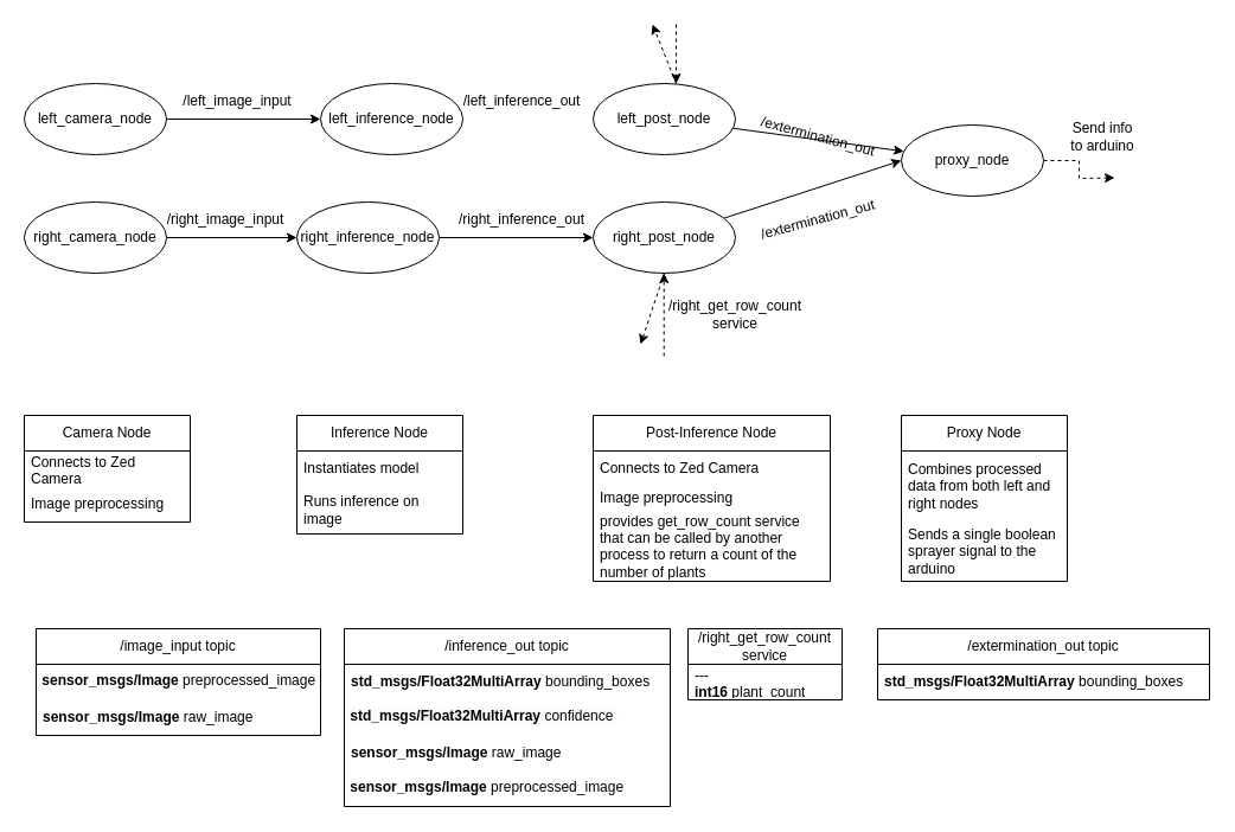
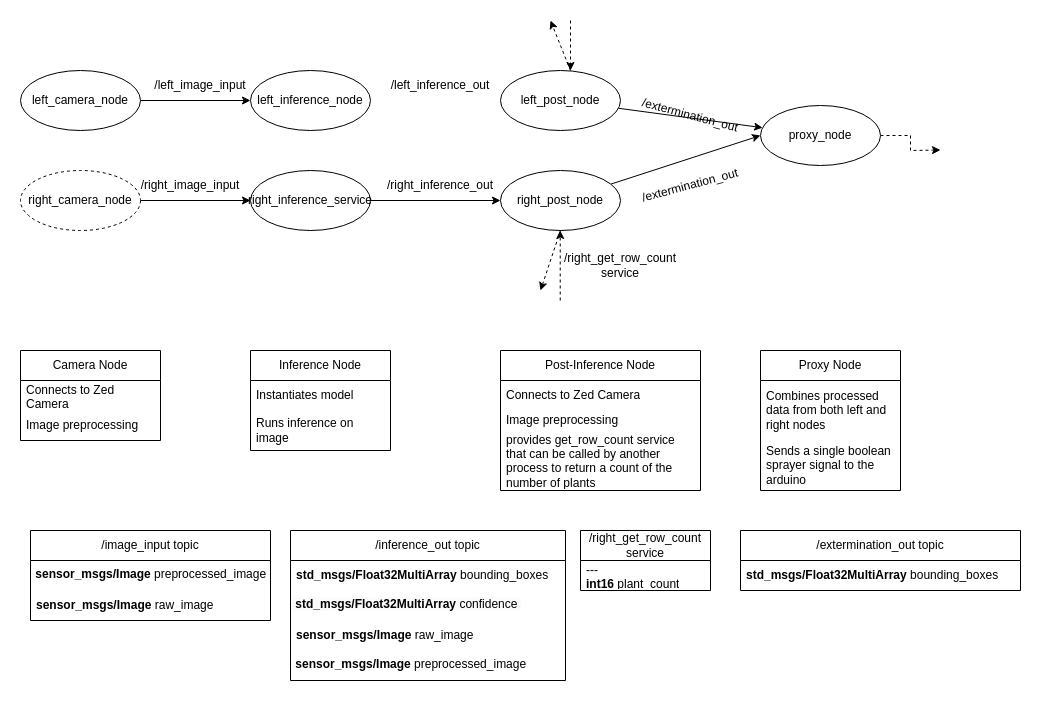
  <mxCell id="0" />
  <mxCell id="1" parent="0" />
  <mxCell id="2" style="edgeStyle=orthogonalEdgeStyle;rounded=0;orthogonalLoop=1;jettySize=auto;html=1;entryX=0;entryY=0.5;entryDx=0;entryDy=0;" edge="1" parent="1" source="3" target="6"><mxGeometry relative="1" as="geometry" /></mxCell>
  <mxCell id="3" value="left_camera_node" style="ellipse;whiteSpace=wrap;html=1;" vertex="1" parent="1"><mxGeometry y="70" width="120" height="60" as="geometry" x="20" /></mxCell>
  <mxCell id="4" style="edgeStyle=orthogonalEdgeStyle;rounded=0;orthogonalLoop=1;jettySize=auto;html=1;entryX=0;entryY=0.5;entryDx=0;entryDy=0;" edge="1" parent="1" source="5" target="12"><mxGeometry relative="1" as="geometry" /></mxCell>
- <mxCell id="5" value="right_camera_node" style="ellipse;whiteSpace=wrap;html=1;" vertex="1" parent="1"><mxGeometry y="170" width="120" height="60" as="geometry" x="20" /></mxCell>
- <mxCell id="6" value="left_inference_node" style="ellipse;whiteSpace=wrap;html=1;" vertex="1" parent="1"><mxGeometry x="270" y="70" width="120" height="60" as="geometry" /></mxCell>
+ <mxCell id="5" value="right_camera_node" style="ellipse;whiteSpace=wrap;html=1;dashed=1;" vertex="1" parent="1"><mxGeometry y="170" width="120" height="60" as="geometry" x="20" /></mxCell>
+ <mxCell id="6" value="left_inference_node" style="ellipse;whiteSpace=wrap;html=1;" vertex="1" parent="1"><mxGeometry x="250" y="70" width="120" height="60" as="geometry" /></mxCell>
  <mxCell id="7" style="rounded=0;orthogonalLoop=1;jettySize=auto;html=1;" edge="1" parent="1" source="8" target="10"><mxGeometry relative="1" as="geometry" /></mxCell>
  <mxCell id="8" value="left_post_node" style="ellipse;whiteSpace=wrap;html=1;" vertex="1" parent="1"><mxGeometry x="500" y="70" width="120" height="60" as="geometry" /></mxCell>
  <mxCell id="9" style="edgeStyle=orthogonalEdgeStyle;rounded=0;orthogonalLoop=1;jettySize=auto;html=1;exitX=1;exitY=0.5;exitDx=0;exitDy=0;dashed=1;" edge="1" parent="1" source="10"><mxGeometry relative="1" as="geometry"><mxPoint x="940" y="149.5" as="targetPoint" /></mxGeometry></mxCell>
  <mxCell id="10" value="proxy_node" style="ellipse;whiteSpace=wrap;html=1;" vertex="1" parent="1"><mxGeometry x="760" y="105" width="120" height="60" as="geometry" /></mxCell>
  <mxCell id="11" style="edgeStyle=orthogonalEdgeStyle;rounded=0;orthogonalLoop=1;jettySize=auto;html=1;entryX=0;entryY=0.5;entryDx=0;entryDy=0;" edge="1" parent="1" source="12" target="14"><mxGeometry relative="1" as="geometry" /></mxCell>
- <mxCell id="12" value="right_inference_node" style="ellipse;whiteSpace=wrap;html=1;" vertex="1" parent="1"><mxGeometry x="250" y="170" width="120" height="60" as="geometry" /></mxCell>
+ <mxCell id="12" value="right_inference_service" style="ellipse;whiteSpace=wrap;html=1;" vertex="1" parent="1"><mxGeometry x="250" y="170" width="120" height="60" as="geometry" /></mxCell>
  <mxCell id="13" style="rounded=0;orthogonalLoop=1;jettySize=auto;html=1;entryX=0;entryY=0.5;entryDx=0;entryDy=0;" edge="1" parent="1" source="14" target="10"><mxGeometry relative="1" as="geometry" /></mxCell>
  <mxCell id="14" value="right_post_node" style="ellipse;whiteSpace=wrap;html=1;" vertex="1" parent="1"><mxGeometry x="500" y="170" width="120" height="60" as="geometry" /></mxCell>
  <mxCell id="15" value="/left_image_input" style="text;html=1;align=center;verticalAlign=middle;whiteSpace=wrap;rounded=0;" vertex="1" parent="1"><mxGeometry x="170" y="70" width="60" height="30" as="geometry" /></mxCell>
  <mxCell id="16" value="/left_inference_out" style="text;html=1;align=center;verticalAlign=middle;whiteSpace=wrap;rounded=0;" vertex="1" parent="1"><mxGeometry x="410" y="70" width="60" height="30" as="geometry" /></mxCell>
  <mxCell id="17" value="/right_image_input" style="text;html=1;align=center;verticalAlign=middle;whiteSpace=wrap;rounded=0;" vertex="1" parent="1"><mxGeometry x="160" y="170" width="60" height="30" as="geometry" /></mxCell>
  <mxCell id="18" value="/right_inference_out" style="text;html=1;align=center;verticalAlign=middle;whiteSpace=wrap;rounded=0;" vertex="1" parent="1"><mxGeometry x="410" y="170" width="60" height="30" as="geometry" /></mxCell>
  <mxCell id="19" value="/extermination_out" style="text;html=1;align=center;verticalAlign=middle;whiteSpace=wrap;rounded=0;rotation=15;" vertex="1" parent="1"><mxGeometry x="660" y="100" width="60" height="30" as="geometry" /></mxCell>
  <mxCell id="20" value="/extermination_out" style="text;html=1;align=center;verticalAlign=middle;whiteSpace=wrap;rounded=0;rotation=-15;" vertex="1" parent="1"><mxGeometry x="660" y="170" width="60" height="30" as="geometry" /></mxCell>
- <mxCell id="21" value="Send info to arduino" style="text;html=1;align=center;verticalAlign=middle;whiteSpace=wrap;rounded=0;" vertex="1" parent="1"><mxGeometry x="900" y="100" width="60" height="30" as="geometry" /></mxCell>
  <mxCell id="22" value="" style="endArrow=classic;html=1;rounded=0;dashed=1;" edge="1" parent="1"><mxGeometry width="50" height="50" relative="1" as="geometry"><mxPoint x="559.73" y="300" as="sourcePoint" /><mxPoint x="559.73" y="230" as="targetPoint" /></mxGeometry></mxCell>
  <mxCell id="23" value="" style="endArrow=classic;html=1;rounded=0;dashed=1;exitX=0.5;exitY=1;exitDx=0;exitDy=0;" edge="1" parent="1" source="14"><mxGeometry width="50" height="50" relative="1" as="geometry"><mxPoint x="550" y="230" as="sourcePoint" /><mxPoint x="540" y="290" as="targetPoint" /></mxGeometry></mxCell>
  <mxCell id="24" value="/right_get_row_count service" style="text;html=1;align=center;verticalAlign=middle;whiteSpace=wrap;rounded=0;" vertex="1" parent="1"><mxGeometry x="590" y="250" width="60" height="30" as="geometry" /></mxCell>
  <mxCell id="25" value="" style="endArrow=classic;html=1;rounded=0;dashed=1;exitX=0.5;exitY=0;exitDx=0;exitDy=0;" edge="1" parent="1"><mxGeometry width="50" height="50" relative="1" as="geometry"><mxPoint x="570" y="70" as="sourcePoint" /><mxPoint x="550" y="20" as="targetPoint" /></mxGeometry></mxCell>
  <mxCell id="26" value="" style="endArrow=classic;html=1;rounded=0;dashed=1;" edge="1" parent="1"><mxGeometry width="50" height="50" relative="1" as="geometry"><mxPoint x="570" y="20" as="sourcePoint" /><mxPoint x="570" y="70" as="targetPoint" /></mxGeometry></mxCell>
  <mxCell id="27" value="Camera Node" style="swimlane;fontStyle=0;childLayout=stackLayout;horizontal=1;startSize=30;horizontalStack=0;resizeParent=1;resizeParentMax=0;resizeLast=0;collapsible=1;marginBottom=0;whiteSpace=wrap;html=1;" vertex="1" parent="1"><mxGeometry y="350" width="140" height="90" as="geometry" x="20" /></mxCell>
  <mxCell id="28" value="Connects to Zed Camera" style="text;strokeColor=none;fillColor=none;align=left;verticalAlign=middle;spacingLeft=4;spacingRight=4;overflow=hidden;points=[[0,0.5],[1,0.5]];portConstraint=eastwest;rotatable=0;whiteSpace=wrap;html=1;" vertex="1" parent="27"><mxGeometry y="30" width="140" height="30" as="geometry" /></mxCell>
  <mxCell id="29" value="Image preprocessing" style="text;strokeColor=none;fillColor=none;align=left;verticalAlign=middle;spacingLeft=4;spacingRight=4;overflow=hidden;points=[[0,0.5],[1,0.5]];portConstraint=eastwest;rotatable=0;whiteSpace=wrap;html=1;" vertex="1" parent="27"><mxGeometry y="60" width="140" height="30" as="geometry" /></mxCell>
  <mxCell id="30" value="Inference Node" style="swimlane;fontStyle=0;childLayout=stackLayout;horizontal=1;startSize=30;horizontalStack=0;resizeParent=1;resizeParentMax=0;resizeLast=0;collapsible=1;marginBottom=0;whiteSpace=wrap;html=1;" vertex="1" parent="1"><mxGeometry x="250" y="350" width="140" height="100" as="geometry" /></mxCell>
  <mxCell id="31" value="Instantiates model" style="text;strokeColor=none;fillColor=none;align=left;verticalAlign=middle;spacingLeft=4;spacingRight=4;overflow=hidden;points=[[0,0.5],[1,0.5]];portConstraint=eastwest;rotatable=0;whiteSpace=wrap;html=1;" vertex="1" parent="30"><mxGeometry y="30" width="140" height="30" as="geometry" /></mxCell>
  <mxCell id="32" value="Runs inference on image" style="text;strokeColor=none;fillColor=none;align=left;verticalAlign=middle;spacingLeft=4;spacingRight=4;overflow=hidden;points=[[0,0.5],[1,0.5]];portConstraint=eastwest;rotatable=0;whiteSpace=wrap;html=1;" vertex="1" parent="30"><mxGeometry y="60" width="140" height="40" as="geometry" /></mxCell>
  <mxCell id="33" value="Post-Inference Node" style="swimlane;fontStyle=0;childLayout=stackLayout;horizontal=1;startSize=30;horizontalStack=0;resizeParent=1;resizeParentMax=0;resizeLast=0;collapsible=1;marginBottom=0;whiteSpace=wrap;html=1;" vertex="1" parent="1"><mxGeometry x="500" y="350" width="200" height="140" as="geometry" /></mxCell>
  <mxCell id="34" value="Connects to Zed Camera" style="text;strokeColor=none;fillColor=none;align=left;verticalAlign=middle;spacingLeft=4;spacingRight=4;overflow=hidden;points=[[0,0.5],[1,0.5]];portConstraint=eastwest;rotatable=0;whiteSpace=wrap;html=1;" vertex="1" parent="33"><mxGeometry y="30" width="200" height="30" as="geometry" /></mxCell>
  <mxCell id="35" value="Image preprocessing&lt;span style=&quot;color: rgba(0, 0, 0, 0); font-family: monospace; font-size: 0px; text-wrap-mode: nowrap;&quot;&gt;%3CmxGraphModel%3E%3Croot%3E%3CmxCell%20id%3D%220%22%2F%3E%3CmxCell%20id%3D%221%22%20parent%3D%220%22%2F%3E%3CmxCell%20id%3D%222%22%20value%3D%22Post-Inference%20Node%22%20style%3D%22swimlane%3BfontStyle%3D0%3BchildLayout%3DstackLayout%3Bhorizontal%3D1%3BstartSize%3D30%3BhorizontalStack%3D0%3BresizeParent%3D1%3BresizeParentMax%3D0%3BresizeLast%3D0%3Bcollapsible%3D1%3BmarginBottom%3D0%3BwhiteSpace%3Dwrap%3Bhtml%3D1%3B%22%20vertex%3D%221%22%20parent%3D%221%22%3E%3CmxGeometry%20x%3D%22480%22%20y%3D%22420%22%20width%3D%22140%22%20height%3D%2290%22%20as%3D%22geometry%22%2F%3E%3C%2FmxCell%3E%3CmxCell%20id%3D%223%22%20value%3D%22Connects%20to%20Zed%20Camera%22%20style%3D%22text%3BstrokeColor%3Dnone%3BfillColor%3Dnone%3Balign%3Dleft%3BverticalAlign%3Dmiddle%3BspacingLeft%3D4%3BspacingRight%3D4%3Boverflow%3Dhidden%3Bpoints%3D%5B%5B0%2C0.5%5D%2C%5B1%2C0.5%5D%5D%3BportConstraint%3Deastwest%3Brotatable%3D0%3BwhiteSpace%3Dwrap%3Bhtml%3D1%3B%22%20vertex%3D%221%22%20parent%3D%222%22%3E%3CmxGeometry%20y%3D%2230%22%20width%3D%22140%22%20height%3D%2230%22%20as%3D%22geometry%22%2F%3E%3C%2FmxCell%3E%3CmxCell%20id%3D%224%22%20value%3D%22Image%20preprocessing%22%20style%3D%22text%3BstrokeColor%3Dnone%3BfillColor%3Dnone%3Balign%3Dleft%3BverticalAlign%3Dmiddle%3BspacingLeft%3D4%3BspacingRight%3D4%3Boverflow%3Dhidden%3Bpoints%3D%5B%5B0%2C0.5%5D%2C%5B1%2C0.5%5D%5D%3BportConstraint%3Deastwest%3Brotatable%3D0%3BwhiteSpace%3Dwrap%3Bhtml%3D1%3B%22%20vertex%3D%221%22%20parent%3D%222%22%3E%3CmxGeometry%20y%3D%2260%22%20width%3D%22140%22%20height%3D%2230%22%20as%3D%22geometry%22%2F%3E%3C%2FmxCell%3E%3C%2Froot%3E%3C%2FmxGraphModel%3E&lt;/span&gt;" style="text;strokeColor=none;fillColor=none;align=left;verticalAlign=middle;spacingLeft=4;spacingRight=4;overflow=hidden;points=[[0,0.5],[1,0.5]];portConstraint=eastwest;rotatable=0;whiteSpace=wrap;html=1;" vertex="1" parent="33"><mxGeometry y="60" width="200" height="20" as="geometry" /></mxCell>
  <mxCell id="36" value="provides get_row_count service that can be called by another process to return a count of the number of plants&amp;nbsp;" style="text;strokeColor=none;fillColor=none;align=left;verticalAlign=middle;spacingLeft=4;spacingRight=4;overflow=hidden;points=[[0,0.5],[1,0.5]];portConstraint=eastwest;rotatable=0;whiteSpace=wrap;html=1;" vertex="1" parent="33"><mxGeometry y="80" width="200" height="60" as="geometry" /></mxCell>
  <mxCell id="37" value="Proxy Node" style="swimlane;fontStyle=0;childLayout=stackLayout;horizontal=1;startSize=30;horizontalStack=0;resizeParent=1;resizeParentMax=0;resizeLast=0;collapsible=1;marginBottom=0;whiteSpace=wrap;html=1;" vertex="1" parent="1"><mxGeometry x="760" y="350" width="140" height="140" as="geometry" /></mxCell>
  <mxCell id="38" value="Combines processed data from both left and right nodes" style="text;strokeColor=none;fillColor=none;align=left;verticalAlign=middle;spacingLeft=4;spacingRight=4;overflow=hidden;points=[[0,0.5],[1,0.5]];portConstraint=eastwest;rotatable=0;whiteSpace=wrap;html=1;" vertex="1" parent="37"><mxGeometry y="30" width="140" height="60" as="geometry" /></mxCell>
  <mxCell id="39" value="Sends a single boolean sprayer signal to the arduino&amp;nbsp;" style="text;strokeColor=none;fillColor=none;align=left;verticalAlign=middle;spacingLeft=4;spacingRight=4;overflow=hidden;points=[[0,0.5],[1,0.5]];portConstraint=eastwest;rotatable=0;whiteSpace=wrap;html=1;" vertex="1" parent="37"><mxGeometry y="90" width="140" height="50" as="geometry" /></mxCell>
  <mxCell id="40" value="/image_input topic" style="swimlane;fontStyle=0;childLayout=stackLayout;horizontal=1;startSize=30;horizontalStack=0;resizeParent=1;resizeParentMax=0;resizeLast=0;collapsible=1;marginBottom=0;whiteSpace=wrap;html=1;" vertex="1" parent="1"><mxGeometry x="30" y="530" width="240" height="90" as="geometry" /></mxCell>
  <mxCell id="41" value="&amp;nbsp;&lt;b&gt;sensor_msgs/Image &lt;/b&gt;preprocessed_image" style="text;whiteSpace=wrap;html=1;" vertex="1" parent="40"><mxGeometry y="30" width="240" height="30" as="geometry" /></mxCell>
  <mxCell id="42" value="&lt;b&gt;sensor_msgs/Image &lt;/b&gt;raw_image" style="text;strokeColor=none;fillColor=none;align=left;verticalAlign=middle;spacingLeft=4;spacingRight=4;overflow=hidden;points=[[0,0.5],[1,0.5]];portConstraint=eastwest;rotatable=0;whiteSpace=wrap;html=1;" vertex="1" parent="40"><mxGeometry y="60" width="240" height="30" as="geometry" /></mxCell>
  <mxCell id="43" value="/inference_out topic" style="swimlane;fontStyle=0;childLayout=stackLayout;horizontal=1;startSize=30;horizontalStack=0;resizeParent=1;resizeParentMax=0;resizeLast=0;collapsible=1;marginBottom=0;whiteSpace=wrap;html=1;" vertex="1" parent="1"><mxGeometry x="290" y="530" width="275" height="150" as="geometry" /></mxCell>
  <mxCell id="44" value="&lt;b&gt;std_msgs/Float32MultiArray&lt;/b&gt; bounding_boxes&amp;nbsp;" style="text;strokeColor=none;fillColor=none;align=left;verticalAlign=middle;spacingLeft=4;spacingRight=4;overflow=hidden;points=[[0,0.5],[1,0.5]];portConstraint=eastwest;rotatable=0;whiteSpace=wrap;html=1;" vertex="1" parent="43"><mxGeometry y="30" width="275" height="30" as="geometry" /></mxCell>
  <mxCell id="45" value="&lt;span style=&quot;color: rgb(0, 0, 0); font-family: Helvetica; font-size: 12px; font-style: normal; font-variant-ligatures: normal; font-variant-caps: normal; letter-spacing: normal; orphans: 2; text-align: left; text-indent: 0px; text-transform: none; widows: 2; word-spacing: 0px; -webkit-text-stroke-width: 0px; white-space: normal; background-color: rgb(251, 251, 251); text-decoration-thickness: initial; text-decoration-style: initial; text-decoration-color: initial; float: none; display: inline !important;&quot;&gt;&lt;b&gt;&amp;nbsp;std_msgs/Float32MultiArray &lt;/b&gt;&lt;/span&gt;&lt;span style=&quot;color: rgb(0, 0, 0); font-family: Helvetica; font-size: 12px; font-style: normal; font-variant-ligatures: normal; font-variant-caps: normal; font-weight: 400; letter-spacing: normal; orphans: 2; text-align: left; text-indent: 0px; text-transform: none; widows: 2; word-spacing: 0px; -webkit-text-stroke-width: 0px; white-space: normal; background-color: rgb(251, 251, 251); text-decoration-thickness: initial; text-decoration-style: initial; text-decoration-color: initial; float: none; display: inline !important;&quot;&gt;confidence&amp;nbsp;&lt;/span&gt;" style="text;whiteSpace=wrap;html=1;" vertex="1" parent="43"><mxGeometry y="60" width="275" height="30" as="geometry" /></mxCell>
  <mxCell id="46" value="&lt;b&gt;sensor_msgs/Image &lt;/b&gt;raw_image" style="text;strokeColor=none;fillColor=none;align=left;verticalAlign=middle;spacingLeft=4;spacingRight=4;overflow=hidden;points=[[0,0.5],[1,0.5]];portConstraint=eastwest;rotatable=0;whiteSpace=wrap;html=1;" vertex="1" parent="43"><mxGeometry y="90" width="275" height="30" as="geometry" /></mxCell>
  <mxCell id="47" value="&amp;nbsp;&lt;b&gt;sensor_msgs/Image &lt;/b&gt;preprocessed_image" style="text;whiteSpace=wrap;html=1;" vertex="1" parent="43"><mxGeometry y="120" width="275" height="30" as="geometry" /></mxCell>
  <mxCell id="48" value="/extermination_out topic" style="swimlane;fontStyle=0;childLayout=stackLayout;horizontal=1;startSize=30;horizontalStack=0;resizeParent=1;resizeParentMax=0;resizeLast=0;collapsible=1;marginBottom=0;whiteSpace=wrap;html=1;" vertex="1" parent="1"><mxGeometry x="740" y="530" width="280" height="60" as="geometry" /></mxCell>
  <mxCell id="49" value="&lt;b&gt;std_msgs/Float32MultiArray &lt;/b&gt;bounding_boxes&amp;nbsp;" style="text;strokeColor=none;fillColor=none;align=left;verticalAlign=middle;spacingLeft=4;spacingRight=4;overflow=hidden;points=[[0,0.5],[1,0.5]];portConstraint=eastwest;rotatable=0;whiteSpace=wrap;html=1;" vertex="1" parent="48"><mxGeometry y="30" width="280" height="30" as="geometry" /></mxCell>
  <mxCell id="50" value="/right_get_row_count service" style="swimlane;fontStyle=0;childLayout=stackLayout;horizontal=1;startSize=30;horizontalStack=0;resizeParent=1;resizeParentMax=0;resizeLast=0;collapsible=1;marginBottom=0;whiteSpace=wrap;html=1;" vertex="1" parent="1"><mxGeometry x="580" y="530" width="130" height="60" as="geometry" /></mxCell>
  <mxCell id="51" value="&lt;div&gt;---&lt;/div&gt;&lt;div&gt;&lt;b&gt;int16 &lt;/b&gt;plant_count&lt;/div&gt;" style="text;strokeColor=none;fillColor=none;align=left;verticalAlign=middle;spacingLeft=4;spacingRight=4;overflow=hidden;points=[[0,0.5],[1,0.5]];portConstraint=eastwest;rotatable=0;whiteSpace=wrap;html=1;" vertex="1" parent="50"><mxGeometry y="30" width="130" height="30" as="geometry" /></mxCell>
